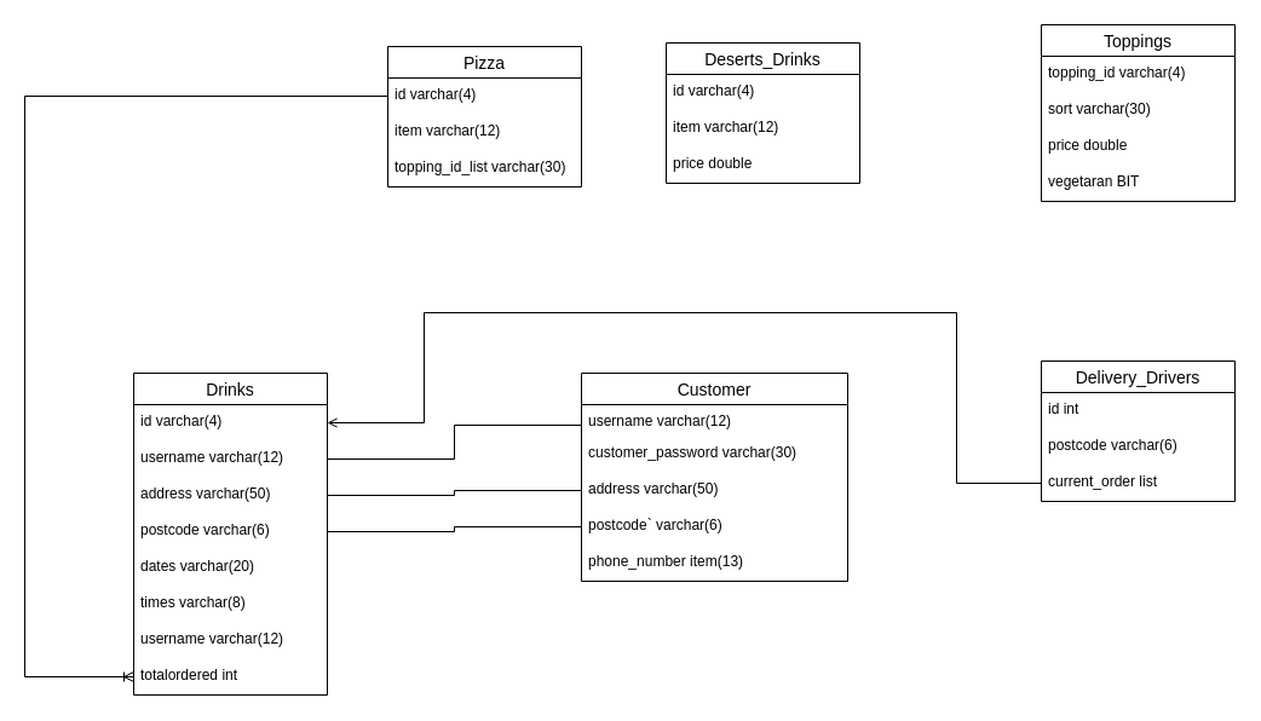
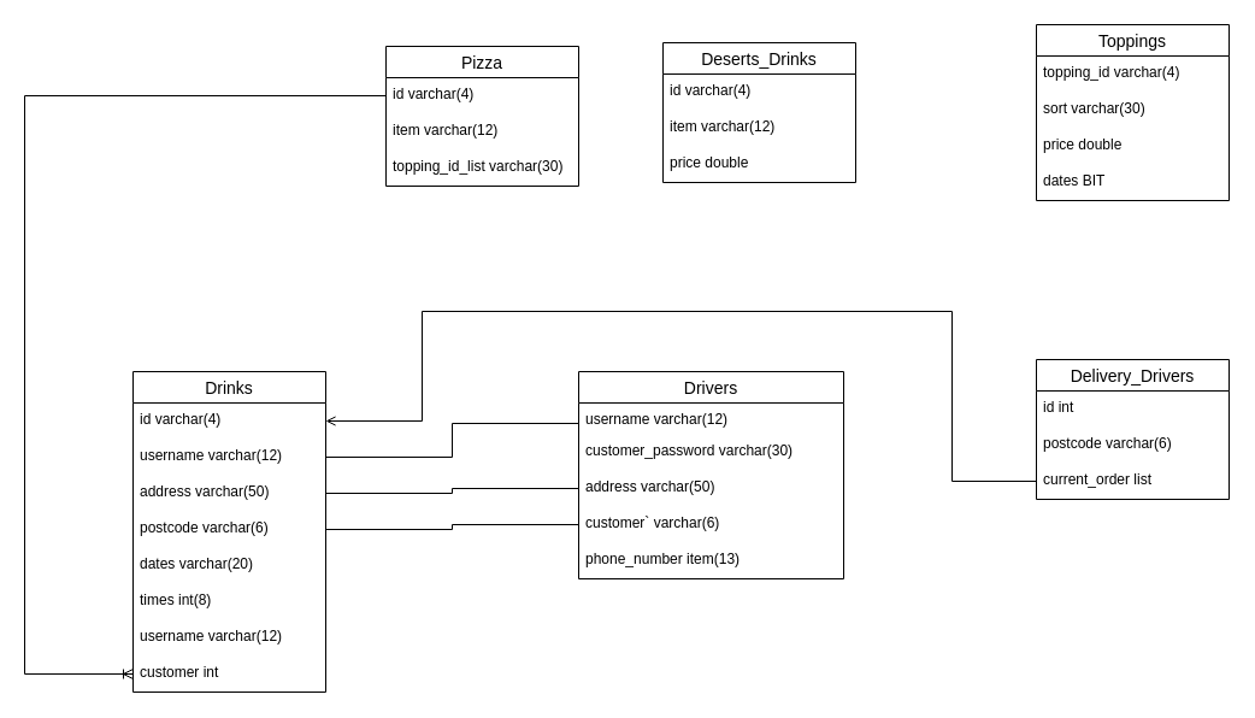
  <mxCell id="0" />
  <mxCell id="1" parent="0" />
  <mxCell id="2" value="" style="shape=partialRectangle;connectable=0;fillColor=none;top=0;left=0;bottom=0;right=0;editable=1;overflow=hidden;" vertex="1" parent="1"><mxGeometry x="470" y="328" width="30" height="30" as="geometry"><mxRectangle width="30" height="30" as="alternateBounds" /></mxGeometry></mxCell>
  <mxCell id="3" value="Delivery_Drivers" style="swimlane;fontStyle=0;childLayout=stackLayout;horizontal=1;startSize=26;horizontalStack=0;resizeParent=1;resizeParentMax=0;resizeLast=0;collapsible=1;marginBottom=0;align=center;fontSize=14;" vertex="1" parent="1"><mxGeometry x="860" y="298" width="160" height="116" as="geometry" /></mxCell>
  <mxCell id="4" value="id int" style="text;strokeColor=none;fillColor=none;spacingLeft=4;spacingRight=4;overflow=hidden;rotatable=0;points=[[0,0.5],[1,0.5]];portConstraint=eastwest;fontSize=12;" vertex="1" parent="3"><mxGeometry y="26" width="160" height="30" as="geometry" /></mxCell>
  <mxCell id="5" value="postcode varchar(6)" style="text;strokeColor=none;fillColor=none;spacingLeft=4;spacingRight=4;overflow=hidden;rotatable=0;points=[[0,0.5],[1,0.5]];portConstraint=eastwest;fontSize=12;" vertex="1" parent="3"><mxGeometry y="56" width="160" height="30" as="geometry" /></mxCell>
  <mxCell id="6" value="current_order list" style="text;strokeColor=none;fillColor=none;spacingLeft=4;spacingRight=4;overflow=hidden;rotatable=0;points=[[0,0.5],[1,0.5]];portConstraint=eastwest;fontSize=12;" vertex="1" parent="3"><mxGeometry y="86" width="160" height="30" as="geometry" /></mxCell>
- <mxCell id="7" value="Customer" style="swimlane;fontStyle=0;childLayout=stackLayout;horizontal=1;startSize=26;horizontalStack=0;resizeParent=1;resizeParentMax=0;resizeLast=0;collapsible=1;marginBottom=0;align=center;fontSize=14;" vertex="1" parent="1"><mxGeometry x="480" y="308" width="220" height="172" as="geometry" /></mxCell>
+ <mxCell id="7" value="Drivers" style="swimlane;fontStyle=0;childLayout=stackLayout;horizontal=1;startSize=26;horizontalStack=0;resizeParent=1;resizeParentMax=0;resizeLast=0;collapsible=1;marginBottom=0;align=center;fontSize=14;" vertex="1" parent="1"><mxGeometry x="480" y="308" width="220" height="172" as="geometry" /></mxCell>
  <mxCell id="8" value="username varchar(12)" style="text;strokeColor=none;fillColor=none;spacingLeft=4;spacingRight=4;overflow=hidden;rotatable=0;points=[[0,0.5],[1,0.5]];portConstraint=eastwest;fontSize=12;" vertex="1" parent="7"><mxGeometry y="26" width="220" height="26" as="geometry" /></mxCell>
  <mxCell id="9" value="customer_password varchar(30)" style="text;strokeColor=none;fillColor=none;spacingLeft=4;spacingRight=4;overflow=hidden;rotatable=0;points=[[0,0.5],[1,0.5]];portConstraint=eastwest;fontSize=12;" vertex="1" parent="7"><mxGeometry y="52" width="220" height="30" as="geometry" /></mxCell>
  <mxCell id="10" value="address varchar(50)" style="text;strokeColor=none;fillColor=none;spacingLeft=4;spacingRight=4;overflow=hidden;rotatable=0;points=[[0,0.5],[1,0.5]];portConstraint=eastwest;fontSize=12;" vertex="1" parent="7"><mxGeometry y="82" width="220" height="30" as="geometry" /></mxCell>
- <mxCell id="11" value="postcode` varchar(6)" style="text;strokeColor=none;fillColor=none;spacingLeft=4;spacingRight=4;overflow=hidden;rotatable=0;points=[[0,0.5],[1,0.5]];portConstraint=eastwest;fontSize=12;" vertex="1" parent="7"><mxGeometry y="112" width="220" height="30" as="geometry" /></mxCell>
+ <mxCell id="11" value="customer` varchar(6)" style="text;strokeColor=none;fillColor=none;spacingLeft=4;spacingRight=4;overflow=hidden;rotatable=0;points=[[0,0.5],[1,0.5]];portConstraint=eastwest;fontSize=12;" vertex="1" parent="7"><mxGeometry y="112" width="220" height="30" as="geometry" /></mxCell>
  <mxCell id="12" value="phone_number item(13)" style="text;strokeColor=none;fillColor=none;spacingLeft=4;spacingRight=4;overflow=hidden;rotatable=0;points=[[0,0.5],[1,0.5]];portConstraint=eastwest;fontSize=12;" vertex="1" parent="7"><mxGeometry y="142" width="220" height="30" as="geometry" /></mxCell>
  <mxCell id="13" value="Toppings" style="swimlane;fontStyle=0;childLayout=stackLayout;horizontal=1;startSize=26;horizontalStack=0;resizeParent=1;resizeParentMax=0;resizeLast=0;collapsible=1;marginBottom=0;align=center;fontSize=14;" vertex="1" parent="1"><mxGeometry x="860" y="20" width="160" height="146" as="geometry" /></mxCell>
  <mxCell id="14" value="topping_id varchar(4)" style="text;strokeColor=none;fillColor=none;spacingLeft=4;spacingRight=4;overflow=hidden;rotatable=0;points=[[0,0.5],[1,0.5]];portConstraint=eastwest;fontSize=12;" vertex="1" parent="13"><mxGeometry y="26" width="160" height="30" as="geometry" /></mxCell>
  <mxCell id="15" value="sort varchar(30)" style="text;strokeColor=none;fillColor=none;spacingLeft=4;spacingRight=4;overflow=hidden;rotatable=0;points=[[0,0.5],[1,0.5]];portConstraint=eastwest;fontSize=12;" vertex="1" parent="13"><mxGeometry y="56" width="160" height="30" as="geometry" /></mxCell>
  <mxCell id="16" value="price double" style="text;strokeColor=none;fillColor=none;spacingLeft=4;spacingRight=4;overflow=hidden;rotatable=0;points=[[0,0.5],[1,0.5]];portConstraint=eastwest;fontSize=12;" vertex="1" parent="13"><mxGeometry y="86" width="160" height="30" as="geometry" /></mxCell>
- <mxCell id="17" value="vegetaran BIT" style="text;strokeColor=none;fillColor=none;spacingLeft=4;spacingRight=4;overflow=hidden;rotatable=0;points=[[0,0.5],[1,0.5]];portConstraint=eastwest;fontSize=12;" vertex="1" parent="13"><mxGeometry y="116" width="160" height="30" as="geometry" /></mxCell>
+ <mxCell id="17" value="dates BIT" style="text;strokeColor=none;fillColor=none;spacingLeft=4;spacingRight=4;overflow=hidden;rotatable=0;points=[[0,0.5],[1,0.5]];portConstraint=eastwest;fontSize=12;" vertex="1" parent="13"><mxGeometry y="116" width="160" height="30" as="geometry" /></mxCell>
  <mxCell id="18" value="Deserts_Drinks" style="swimlane;fontStyle=0;childLayout=stackLayout;horizontal=1;startSize=26;horizontalStack=0;resizeParent=1;resizeParentMax=0;resizeLast=0;collapsible=1;marginBottom=0;align=center;fontSize=14;" vertex="1" parent="1"><mxGeometry x="550" y="35" width="160" height="116" as="geometry" /></mxCell>
  <mxCell id="19" value="id varchar(4)" style="text;strokeColor=none;fillColor=none;spacingLeft=4;spacingRight=4;overflow=hidden;rotatable=0;points=[[0,0.5],[1,0.5]];portConstraint=eastwest;fontSize=12;" vertex="1" parent="18"><mxGeometry y="26" width="160" height="30" as="geometry" /></mxCell>
  <mxCell id="20" value="item varchar(12)" style="text;strokeColor=none;fillColor=none;spacingLeft=4;spacingRight=4;overflow=hidden;rotatable=0;points=[[0,0.5],[1,0.5]];portConstraint=eastwest;fontSize=12;" vertex="1" parent="18"><mxGeometry y="56" width="160" height="30" as="geometry" /></mxCell>
  <mxCell id="21" value="price double" style="text;strokeColor=none;fillColor=none;spacingLeft=4;spacingRight=4;overflow=hidden;rotatable=0;points=[[0,0.5],[1,0.5]];portConstraint=eastwest;fontSize=12;" vertex="1" parent="18"><mxGeometry y="86" width="160" height="30" as="geometry" /></mxCell>
  <mxCell id="22" value="Pizza" style="swimlane;fontStyle=0;childLayout=stackLayout;horizontal=1;startSize=26;horizontalStack=0;resizeParent=1;resizeParentMax=0;resizeLast=0;collapsible=1;marginBottom=0;align=center;fontSize=14;" vertex="1" parent="1"><mxGeometry x="320" y="38" width="160" height="116" as="geometry" /></mxCell>
  <mxCell id="23" value="id varchar(4)" style="text;strokeColor=none;fillColor=none;spacingLeft=4;spacingRight=4;overflow=hidden;rotatable=0;points=[[0,0.5],[1,0.5]];portConstraint=eastwest;fontSize=12;" vertex="1" parent="22"><mxGeometry y="26" width="160" height="30" as="geometry" /></mxCell>
  <mxCell id="24" value="item varchar(12)" style="text;strokeColor=none;fillColor=none;spacingLeft=4;spacingRight=4;overflow=hidden;rotatable=0;points=[[0,0.5],[1,0.5]];portConstraint=eastwest;fontSize=12;" vertex="1" parent="22"><mxGeometry y="56" width="160" height="30" as="geometry" /></mxCell>
  <mxCell id="25" value="topping_id_list varchar(30)" style="text;strokeColor=none;fillColor=none;spacingLeft=4;spacingRight=4;overflow=hidden;rotatable=0;points=[[0,0.5],[1,0.5]];portConstraint=eastwest;fontSize=12;" vertex="1" parent="22"><mxGeometry y="86" width="160" height="30" as="geometry" /></mxCell>
  <mxCell id="26" value="Drinks" style="swimlane;fontStyle=0;childLayout=stackLayout;horizontal=1;startSize=26;horizontalStack=0;resizeParent=1;resizeParentMax=0;resizeLast=0;collapsible=1;marginBottom=0;align=center;fontSize=14;" vertex="1" parent="1"><mxGeometry x="110" y="308" width="160" height="266" as="geometry" /></mxCell>
  <mxCell id="27" value="id varchar(4)" style="text;strokeColor=none;fillColor=none;spacingLeft=4;spacingRight=4;overflow=hidden;rotatable=0;points=[[0,0.5],[1,0.5]];portConstraint=eastwest;fontSize=12;" vertex="1" parent="26"><mxGeometry y="26" width="160" height="30" as="geometry" /></mxCell>
  <mxCell id="28" value="username varchar(12)" style="text;strokeColor=none;fillColor=none;spacingLeft=4;spacingRight=4;overflow=hidden;rotatable=0;points=[[0,0.5],[1,0.5]];portConstraint=eastwest;fontSize=12;" vertex="1" parent="26"><mxGeometry y="56" width="160" height="30" as="geometry" /></mxCell>
  <mxCell id="29" value="address varchar(50)" style="text;strokeColor=none;fillColor=none;spacingLeft=4;spacingRight=4;overflow=hidden;rotatable=0;points=[[0,0.5],[1,0.5]];portConstraint=eastwest;fontSize=12;" vertex="1" parent="26"><mxGeometry y="86" width="160" height="30" as="geometry" /></mxCell>
  <mxCell id="30" value="postcode varchar(6)" style="text;strokeColor=none;fillColor=none;spacingLeft=4;spacingRight=4;overflow=hidden;rotatable=0;points=[[0,0.5],[1,0.5]];portConstraint=eastwest;fontSize=12;" vertex="1" parent="26"><mxGeometry y="116" width="160" height="30" as="geometry" /></mxCell>
  <mxCell id="31" value="dates varchar(20)" style="text;strokeColor=none;fillColor=none;spacingLeft=4;spacingRight=4;overflow=hidden;rotatable=0;points=[[0,0.5],[1,0.5]];portConstraint=eastwest;fontSize=12;" vertex="1" parent="26"><mxGeometry y="146" width="160" height="30" as="geometry" /></mxCell>
- <mxCell id="32" value="times varchar(8)" style="text;strokeColor=none;fillColor=none;spacingLeft=4;spacingRight=4;overflow=hidden;rotatable=0;points=[[0,0.5],[1,0.5]];portConstraint=eastwest;fontSize=12;" vertex="1" parent="26"><mxGeometry y="176" width="160" height="30" as="geometry" /></mxCell>
+ <mxCell id="32" value="times int(8)" style="text;strokeColor=none;fillColor=none;spacingLeft=4;spacingRight=4;overflow=hidden;rotatable=0;points=[[0,0.5],[1,0.5]];portConstraint=eastwest;fontSize=12;" vertex="1" parent="26"><mxGeometry y="176" width="160" height="30" as="geometry" /></mxCell>
  <mxCell id="33" value="username varchar(12)" style="text;strokeColor=none;fillColor=none;spacingLeft=4;spacingRight=4;overflow=hidden;rotatable=0;points=[[0,0.5],[1,0.5]];portConstraint=eastwest;fontSize=12;" vertex="1" parent="26"><mxGeometry y="206" width="160" height="30" as="geometry" /></mxCell>
- <mxCell id="34" value="totalordered int" style="text;strokeColor=none;fillColor=none;spacingLeft=4;spacingRight=4;overflow=hidden;rotatable=0;points=[[0,0.5],[1,0.5]];portConstraint=eastwest;fontSize=12;" vertex="1" parent="26"><mxGeometry y="236" width="160" height="30" as="geometry" /></mxCell>
+ <mxCell id="34" value="customer int" style="text;strokeColor=none;fillColor=none;spacingLeft=4;spacingRight=4;overflow=hidden;rotatable=0;points=[[0,0.5],[1,0.5]];portConstraint=eastwest;fontSize=12;" vertex="1" parent="26"><mxGeometry y="236" width="160" height="30" as="geometry" /></mxCell>
  <mxCell id="35" style="edgeStyle=orthogonalEdgeStyle;rounded=0;orthogonalLoop=1;jettySize=auto;html=1;exitX=0;exitY=0.5;exitDx=0;exitDy=0;entryX=0;entryY=0.5;entryDx=0;entryDy=0;endArrow=ERoneToMany;endFill=0;" edge="1" parent="1" source="23" target="34"><mxGeometry relative="1" as="geometry"><Array as="points"><mxPoint x="20" y="79" /><mxPoint x="20" y="559" /></Array></mxGeometry></mxCell>
  <mxCell id="36" style="edgeStyle=orthogonalEdgeStyle;rounded=0;orthogonalLoop=1;jettySize=auto;html=1;exitX=1;exitY=0.5;exitDx=0;exitDy=0;entryX=0;entryY=0.5;entryDx=0;entryDy=0;endArrow=none;endFill=0;startArrow=open;startFill=0;" edge="1" parent="1" source="27" target="6"><mxGeometry relative="1" as="geometry"><Array as="points"><mxPoint y="349" x="350" /><mxPoint y="258" x="350" /><mxPoint x="790" y="258" /><mxPoint x="790" y="399" /></Array></mxGeometry></mxCell>
  <mxCell id="37" style="edgeStyle=orthogonalEdgeStyle;rounded=0;orthogonalLoop=1;jettySize=auto;html=1;exitX=1;exitY=0.5;exitDx=0;exitDy=0;entryX=0;entryY=0.5;entryDx=0;entryDy=0;endArrow=none;endFill=0;" edge="1" parent="1" source="29" target="10"><mxGeometry relative="1" as="geometry" /></mxCell>
  <mxCell id="38" style="edgeStyle=orthogonalEdgeStyle;rounded=0;orthogonalLoop=1;jettySize=auto;html=1;exitX=1;exitY=0.5;exitDx=0;exitDy=0;entryX=0;entryY=0.25;entryDx=0;entryDy=0;endArrow=none;endFill=0;" edge="1" parent="1" source="28" target="7"><mxGeometry relative="1" as="geometry" /></mxCell>
  <mxCell id="39" style="edgeStyle=orthogonalEdgeStyle;rounded=0;orthogonalLoop=1;jettySize=auto;html=1;exitX=1;exitY=0.5;exitDx=0;exitDy=0;entryX=0;entryY=0.5;entryDx=0;entryDy=0;endArrow=none;endFill=0;" edge="1" parent="1" source="30" target="11"><mxGeometry relative="1" as="geometry" /></mxCell>
